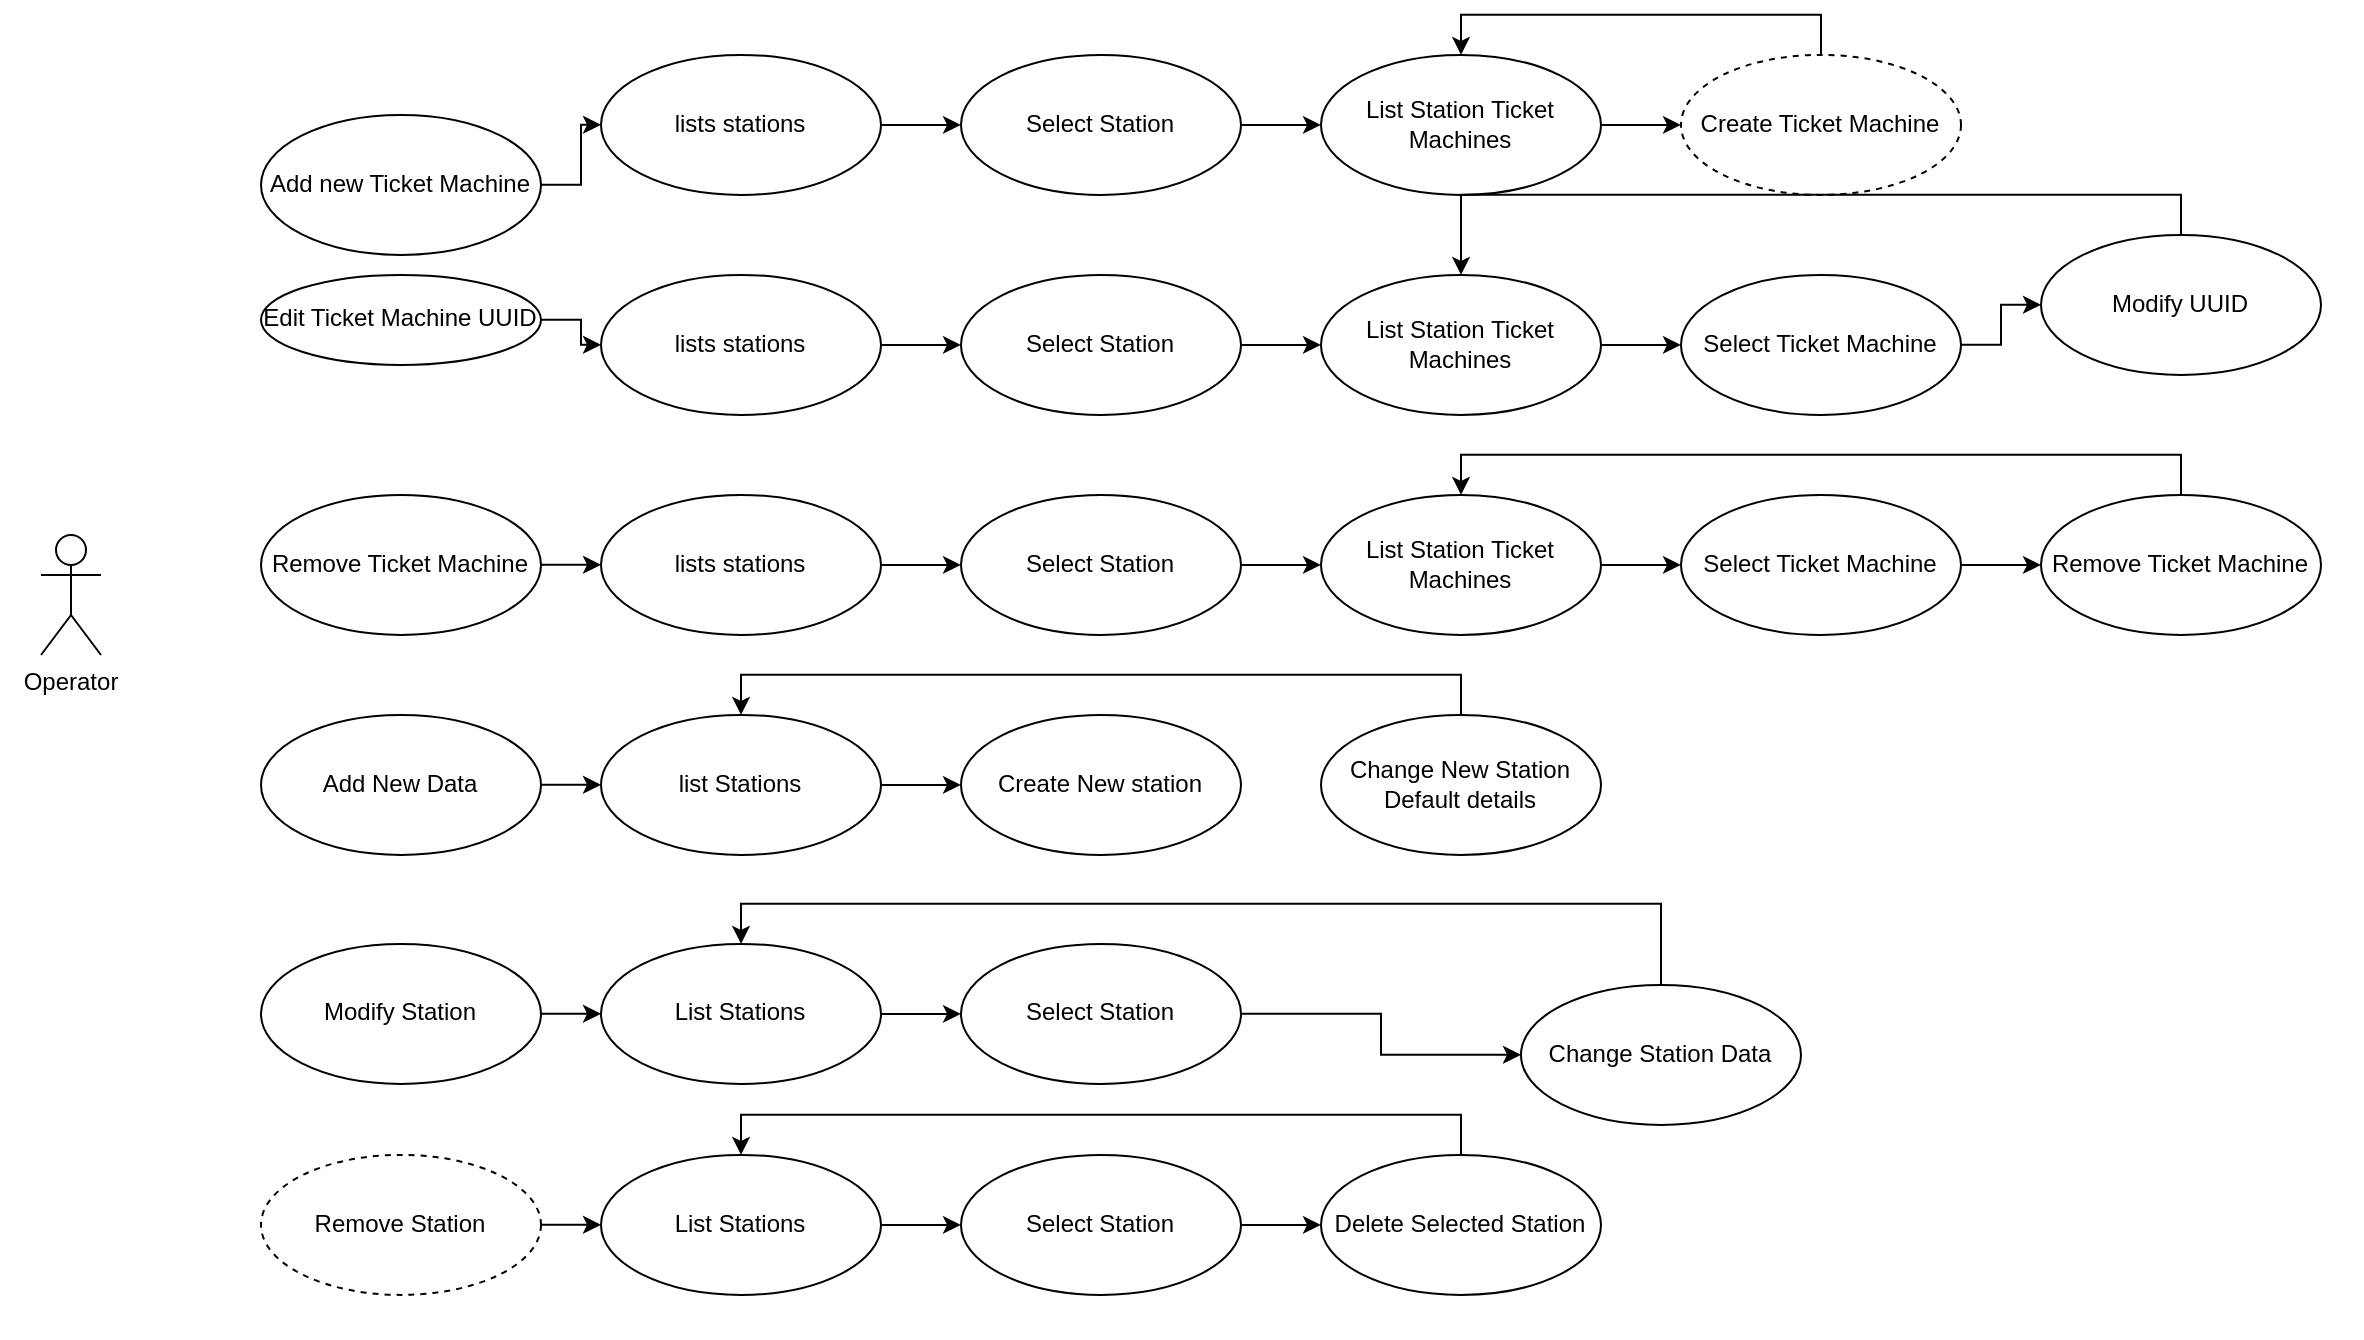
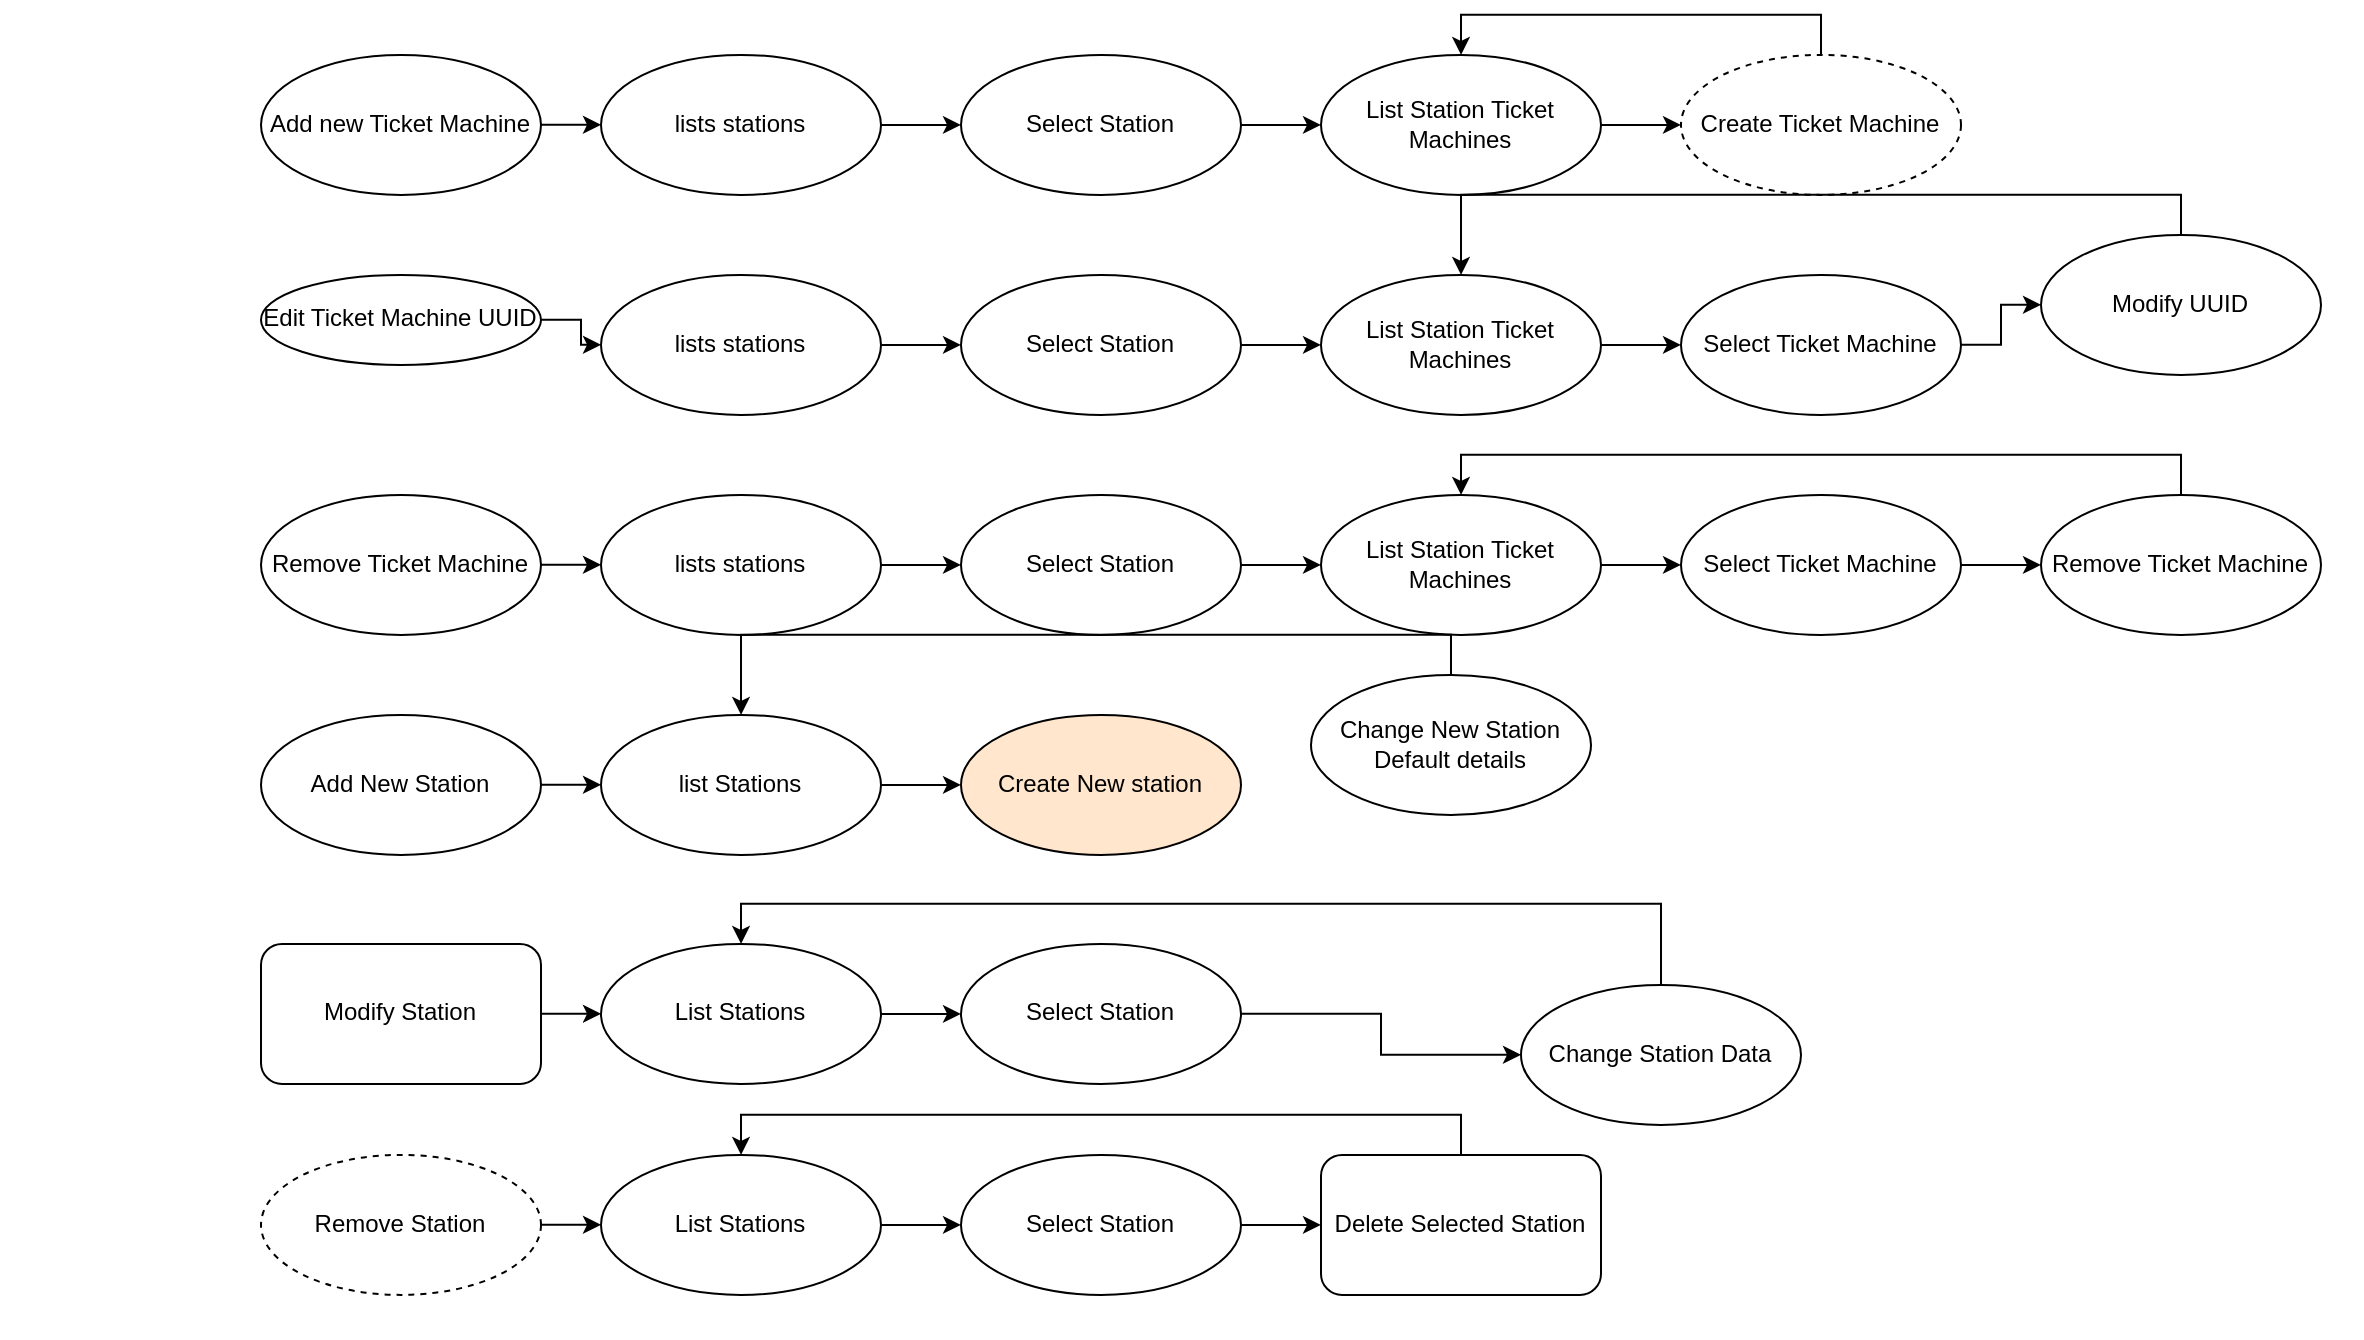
  <mxCell id="0" />
  <mxCell id="1" parent="0" />
  <mxCell id="2" value="" style="edgeStyle=orthogonalEdgeStyle;rounded=0;orthogonalLoop=1;jettySize=auto;html=1;" parent="1" source="3" target="5" edge="1"><mxGeometry relative="1" as="geometry" /></mxCell>
- <mxCell id="3" value="Add new Ticket Machine" style="ellipse;whiteSpace=wrap;html=1;" parent="1" vertex="1"><mxGeometry x="130" y="50.94" width="140" height="70" as="geometry" /></mxCell>
+ <mxCell id="3" value="Add new Ticket Machine" style="ellipse;whiteSpace=wrap;html=1;" parent="1" vertex="1"><mxGeometry x="130" y="20.94" width="140" height="70" as="geometry" /></mxCell>
  <mxCell id="4" value="" style="edgeStyle=orthogonalEdgeStyle;rounded=0;orthogonalLoop=1;jettySize=auto;html=1;" parent="1" source="5" target="7" edge="1"><mxGeometry relative="1" as="geometry" /></mxCell>
  <mxCell id="5" value="lists stations" style="ellipse;whiteSpace=wrap;html=1;" parent="1" vertex="1"><mxGeometry x="300" y="20.94" width="140" height="70" as="geometry" /></mxCell>
  <mxCell id="6" value="" style="edgeStyle=orthogonalEdgeStyle;rounded=0;orthogonalLoop=1;jettySize=auto;html=1;" parent="1" source="7" target="11" edge="1"><mxGeometry relative="1" as="geometry" /></mxCell>
  <mxCell id="7" value="Select Station" style="ellipse;whiteSpace=wrap;html=1;" parent="1" vertex="1"><mxGeometry x="480" y="20.94" width="140" height="70" as="geometry" /></mxCell>
  <mxCell id="8" style="edgeStyle=orthogonalEdgeStyle;rounded=0;orthogonalLoop=1;jettySize=auto;html=1;exitX=0.5;exitY=0;exitDx=0;exitDy=0;entryX=0.5;entryY=0;entryDx=0;entryDy=0;" parent="1" source="9" target="11" edge="1"><mxGeometry relative="1" as="geometry"><mxPoint x="710" y="20.94" as="targetPoint" /></mxGeometry></mxCell>
  <mxCell id="9" value="Create Ticket Machine" style="ellipse;whiteSpace=wrap;html=1;dashed=1;" parent="1" vertex="1"><mxGeometry x="840" y="20.94" width="140" height="70" as="geometry" /></mxCell>
  <mxCell id="10" value="" style="edgeStyle=orthogonalEdgeStyle;rounded=0;orthogonalLoop=1;jettySize=auto;html=1;" parent="1" source="11" target="9" edge="1"><mxGeometry relative="1" as="geometry" /></mxCell>
  <mxCell id="11" value="List Station Ticket Machines" style="ellipse;whiteSpace=wrap;html=1;" parent="1" vertex="1"><mxGeometry x="660" y="20.94" width="140" height="70" as="geometry" /></mxCell>
  <mxCell id="12" value="" style="edgeStyle=orthogonalEdgeStyle;rounded=0;orthogonalLoop=1;jettySize=auto;html=1;" parent="1" source="13" target="15" edge="1"><mxGeometry relative="1" as="geometry" /></mxCell>
  <mxCell id="13" value="Edit Ticket Machine UUID" style="ellipse;whiteSpace=wrap;html=1;" parent="1" vertex="1"><mxGeometry x="130" y="130.94" width="140" height="45" as="geometry" /></mxCell>
  <mxCell id="14" value="" style="edgeStyle=orthogonalEdgeStyle;rounded=0;orthogonalLoop=1;jettySize=auto;html=1;" parent="1" source="15" target="17" edge="1"><mxGeometry relative="1" as="geometry" /></mxCell>
  <mxCell id="15" value="lists stations" style="ellipse;whiteSpace=wrap;html=1;" parent="1" vertex="1"><mxGeometry x="300" y="130.94" width="140" height="70" as="geometry" /></mxCell>
  <mxCell id="16" value="" style="edgeStyle=orthogonalEdgeStyle;rounded=0;orthogonalLoop=1;jettySize=auto;html=1;" parent="1" source="17" target="19" edge="1"><mxGeometry relative="1" as="geometry" /></mxCell>
  <mxCell id="17" value="Select Station" style="ellipse;whiteSpace=wrap;html=1;" parent="1" vertex="1"><mxGeometry x="480" y="130.94" width="140" height="70" as="geometry" /></mxCell>
  <mxCell id="18" value="" style="edgeStyle=orthogonalEdgeStyle;rounded=0;orthogonalLoop=1;jettySize=auto;html=1;" parent="1" source="19" target="21" edge="1"><mxGeometry relative="1" as="geometry" /></mxCell>
  <mxCell id="19" value="List Station Ticket Machines" style="ellipse;whiteSpace=wrap;html=1;" parent="1" vertex="1"><mxGeometry x="660" y="130.94" width="140" height="70" as="geometry" /></mxCell>
  <mxCell id="20" value="" style="edgeStyle=orthogonalEdgeStyle;rounded=0;orthogonalLoop=1;jettySize=auto;html=1;" parent="1" source="21" target="23" edge="1"><mxGeometry relative="1" as="geometry" /></mxCell>
  <mxCell id="21" value="Select Ticket Machine" style="ellipse;whiteSpace=wrap;html=1;" parent="1" vertex="1"><mxGeometry x="840" y="130.94" width="140" height="70" as="geometry" /></mxCell>
  <mxCell id="22" style="edgeStyle=orthogonalEdgeStyle;rounded=0;orthogonalLoop=1;jettySize=auto;html=1;exitX=0.5;exitY=0;exitDx=0;exitDy=0;entryX=0.5;entryY=0;entryDx=0;entryDy=0;" parent="1" source="23" target="19" edge="1"><mxGeometry relative="1" as="geometry" /></mxCell>
  <mxCell id="23" value="Modify UUID" style="ellipse;whiteSpace=wrap;html=1;" parent="1" vertex="1"><mxGeometry x="1020" y="110.94" width="140" height="70" as="geometry" /></mxCell>
  <mxCell id="24" value="" style="edgeStyle=orthogonalEdgeStyle;rounded=0;orthogonalLoop=1;jettySize=auto;html=1;" parent="1" source="25" target="27" edge="1"><mxGeometry relative="1" as="geometry" /></mxCell>
  <mxCell id="25" value="Remove Ticket Machine" style="ellipse;whiteSpace=wrap;html=1;" parent="1" vertex="1"><mxGeometry x="130" y="240.94" width="140" height="70" as="geometry" /></mxCell>
  <mxCell id="26" value="" style="edgeStyle=orthogonalEdgeStyle;rounded=0;orthogonalLoop=1;jettySize=auto;html=1;" parent="1" source="27" target="29" edge="1"><mxGeometry relative="1" as="geometry" /></mxCell>
  <mxCell id="27" value="lists stations" style="ellipse;whiteSpace=wrap;html=1;" parent="1" vertex="1"><mxGeometry x="300" y="240.94" width="140" height="70" as="geometry" /></mxCell>
  <mxCell id="28" value="" style="edgeStyle=orthogonalEdgeStyle;rounded=0;orthogonalLoop=1;jettySize=auto;html=1;" parent="1" source="29" target="31" edge="1"><mxGeometry relative="1" as="geometry" /></mxCell>
  <mxCell id="29" value="Select Station" style="ellipse;whiteSpace=wrap;html=1;" parent="1" vertex="1"><mxGeometry x="480" y="240.94" width="140" height="70" as="geometry" /></mxCell>
  <mxCell id="30" value="" style="edgeStyle=orthogonalEdgeStyle;rounded=0;orthogonalLoop=1;jettySize=auto;html=1;" parent="1" source="31" target="33" edge="1"><mxGeometry relative="1" as="geometry" /></mxCell>
  <mxCell id="31" value="List Station Ticket Machines" style="ellipse;whiteSpace=wrap;html=1;" parent="1" vertex="1"><mxGeometry x="660" y="240.94" width="140" height="70" as="geometry" /></mxCell>
  <mxCell id="32" value="" style="edgeStyle=orthogonalEdgeStyle;rounded=0;orthogonalLoop=1;jettySize=auto;html=1;" parent="1" source="33" target="35" edge="1"><mxGeometry relative="1" as="geometry" /></mxCell>
  <mxCell id="33" value="Select Ticket Machine" style="ellipse;whiteSpace=wrap;html=1;" parent="1" vertex="1"><mxGeometry x="840" y="240.94" width="140" height="70" as="geometry" /></mxCell>
  <mxCell id="34" style="edgeStyle=orthogonalEdgeStyle;rounded=0;orthogonalLoop=1;jettySize=auto;html=1;exitX=0.5;exitY=0;exitDx=0;exitDy=0;entryX=0.5;entryY=0;entryDx=0;entryDy=0;" parent="1" source="35" target="31" edge="1"><mxGeometry relative="1" as="geometry" /></mxCell>
  <mxCell id="35" value="Remove Ticket Machine" style="ellipse;whiteSpace=wrap;html=1;" parent="1" vertex="1"><mxGeometry x="1020" y="240.94" width="140" height="70" as="geometry" /></mxCell>
  <mxCell id="36" value="" style="edgeStyle=orthogonalEdgeStyle;rounded=0;orthogonalLoop=1;jettySize=auto;html=1;" parent="1" source="37" target="39" edge="1"><mxGeometry relative="1" as="geometry" /></mxCell>
- <mxCell id="37" value="Add New Data" style="ellipse;whiteSpace=wrap;html=1;" parent="1" vertex="1"><mxGeometry x="130" y="350.94" width="140" height="70" as="geometry" /></mxCell>
+ <mxCell id="37" value="Add New Station" style="ellipse;whiteSpace=wrap;html=1;" parent="1" vertex="1"><mxGeometry x="130" y="350.94" width="140" height="70" as="geometry" /></mxCell>
  <mxCell id="38" value="" style="edgeStyle=orthogonalEdgeStyle;rounded=0;orthogonalLoop=1;jettySize=auto;html=1;" parent="1" source="39" target="40" edge="1"><mxGeometry relative="1" as="geometry" /></mxCell>
  <mxCell id="39" value="list Stations" style="ellipse;whiteSpace=wrap;html=1;" parent="1" vertex="1"><mxGeometry x="300" y="350.94" width="140" height="70" as="geometry" /></mxCell>
- <mxCell id="40" value="Create New station" style="ellipse;whiteSpace=wrap;html=1;" parent="1" vertex="1"><mxGeometry x="480" y="350.94" width="140" height="70" as="geometry" /></mxCell>
+ <mxCell id="40" value="Create New station" style="ellipse;whiteSpace=wrap;html=1;fillColor=#ffe6cc;" parent="1" vertex="1"><mxGeometry x="480" y="350.94" width="140" height="70" as="geometry" /></mxCell>
  <mxCell id="41" style="edgeStyle=orthogonalEdgeStyle;rounded=0;orthogonalLoop=1;jettySize=auto;html=1;exitX=0.5;exitY=0;exitDx=0;exitDy=0;entryX=0.5;entryY=0;entryDx=0;entryDy=0;" parent="1" source="42" target="39" edge="1"><mxGeometry relative="1" as="geometry" /></mxCell>
- <mxCell id="42" value="Change New Station Default details" style="ellipse;whiteSpace=wrap;html=1;" parent="1" vertex="1"><mxGeometry x="660" y="350.94" width="140" height="70" as="geometry" /></mxCell>
+ <mxCell id="42" value="Change New Station Default details" style="ellipse;whiteSpace=wrap;html=1;" parent="1" vertex="1"><mxGeometry x="655" y="330.94" width="140" height="70" as="geometry" /></mxCell>
  <mxCell id="43" value="" style="edgeStyle=orthogonalEdgeStyle;rounded=0;orthogonalLoop=1;jettySize=auto;html=1;" parent="1" source="44" target="46" edge="1"><mxGeometry relative="1" as="geometry" /></mxCell>
- <mxCell id="44" value="Modify Station" style="ellipse;whiteSpace=wrap;html=1;" parent="1" vertex="1"><mxGeometry x="130" y="465.44" width="140" height="70" as="geometry" /></mxCell>
+ <mxCell id="44" value="Modify Station" style="whiteSpace=wrap;html=1;rounded=1;" parent="1" vertex="1"><mxGeometry x="130" y="465.44" width="140" height="70" as="geometry" /></mxCell>
  <mxCell id="45" value="" style="edgeStyle=orthogonalEdgeStyle;rounded=0;orthogonalLoop=1;jettySize=auto;html=1;" parent="1" source="46" target="48" edge="1"><mxGeometry relative="1" as="geometry" /></mxCell>
  <mxCell id="46" value="List Stations" style="ellipse;whiteSpace=wrap;html=1;" parent="1" vertex="1"><mxGeometry x="300" y="465.44" width="140" height="70" as="geometry" /></mxCell>
  <mxCell id="47" value="" style="edgeStyle=orthogonalEdgeStyle;rounded=0;orthogonalLoop=1;jettySize=auto;html=1;" parent="1" source="48" target="50" edge="1"><mxGeometry relative="1" as="geometry" /></mxCell>
  <mxCell id="48" value="Select Station" style="ellipse;whiteSpace=wrap;html=1;" parent="1" vertex="1"><mxGeometry x="480" y="465.44" width="140" height="70" as="geometry" /></mxCell>
  <mxCell id="49" style="edgeStyle=orthogonalEdgeStyle;rounded=0;orthogonalLoop=1;jettySize=auto;html=1;exitX=0.5;exitY=0;exitDx=0;exitDy=0;entryX=0.5;entryY=0;entryDx=0;entryDy=0;" parent="1" source="50" target="46" edge="1"><mxGeometry relative="1" as="geometry" /></mxCell>
  <mxCell id="50" value="Change Station Data" style="ellipse;whiteSpace=wrap;html=1;" parent="1" vertex="1"><mxGeometry x="760" y="485.94" width="140" height="70" as="geometry" /></mxCell>
  <mxCell id="51" value="" style="edgeStyle=orthogonalEdgeStyle;rounded=0;orthogonalLoop=1;jettySize=auto;html=1;" parent="1" source="52" target="54" edge="1"><mxGeometry relative="1" as="geometry" /></mxCell>
  <mxCell id="52" value="Remove Station" style="ellipse;whiteSpace=wrap;html=1;dashed=1;" parent="1" vertex="1"><mxGeometry x="130" y="570.94" width="140" height="70" as="geometry" /></mxCell>
  <mxCell id="53" value="" style="edgeStyle=orthogonalEdgeStyle;rounded=0;orthogonalLoop=1;jettySize=auto;html=1;" parent="1" source="54" target="56" edge="1"><mxGeometry relative="1" as="geometry" /></mxCell>
  <mxCell id="54" value="List Stations" style="ellipse;whiteSpace=wrap;html=1;" parent="1" vertex="1"><mxGeometry x="300" y="570.94" width="140" height="70" as="geometry" /></mxCell>
  <mxCell id="55" value="" style="edgeStyle=orthogonalEdgeStyle;rounded=0;orthogonalLoop=1;jettySize=auto;html=1;" parent="1" source="56" target="58" edge="1"><mxGeometry relative="1" as="geometry" /></mxCell>
  <mxCell id="56" value="Select Station" style="ellipse;whiteSpace=wrap;html=1;" parent="1" vertex="1"><mxGeometry x="480" y="570.94" width="140" height="70" as="geometry" /></mxCell>
  <mxCell id="57" style="edgeStyle=orthogonalEdgeStyle;rounded=0;orthogonalLoop=1;jettySize=auto;html=1;exitX=0.5;exitY=0;exitDx=0;exitDy=0;entryX=0.5;entryY=0;entryDx=0;entryDy=0;" parent="1" source="58" target="54" edge="1"><mxGeometry relative="1" as="geometry" /></mxCell>
- <mxCell id="58" value="Delete Selected Station" style="ellipse;whiteSpace=wrap;html=1;" parent="1" vertex="1"><mxGeometry x="660" y="570.94" width="140" height="70" as="geometry" /></mxCell>
- <mxCell id="59" value="Operator" style="shape=umlActor;html=1;verticalLabelPosition=bottom;verticalAlign=top;align=center;" parent="1" vertex="1"><mxGeometry x="20" y="261" width="30" height="60" as="geometry" /></mxCell>
+ <mxCell id="58" value="Delete Selected Station" style="whiteSpace=wrap;html=1;rounded=1;" parent="1" vertex="1"><mxGeometry x="660" y="570.94" width="140" height="70" as="geometry" /></mxCell>
